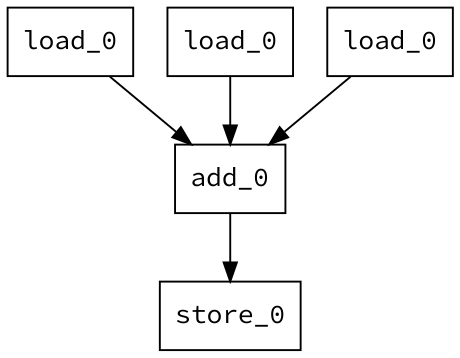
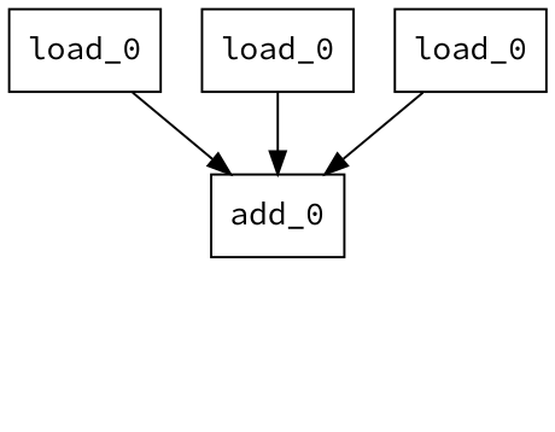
  digraph {
    fontname="Source Code Pro"
    node [shape=rectangle fontname="Source Code Pro"]
    edge [fontname="Source Code Pro"]
    n1 [label=add_0]
-   n2 [label=store_0]
    n3 [label=load_0]
    n4 [label=load_0]
    n5 [label=load_0]
-   n1 -> n2
    n3 -> n1
    n4 -> n1
    n5 -> n1
  }
